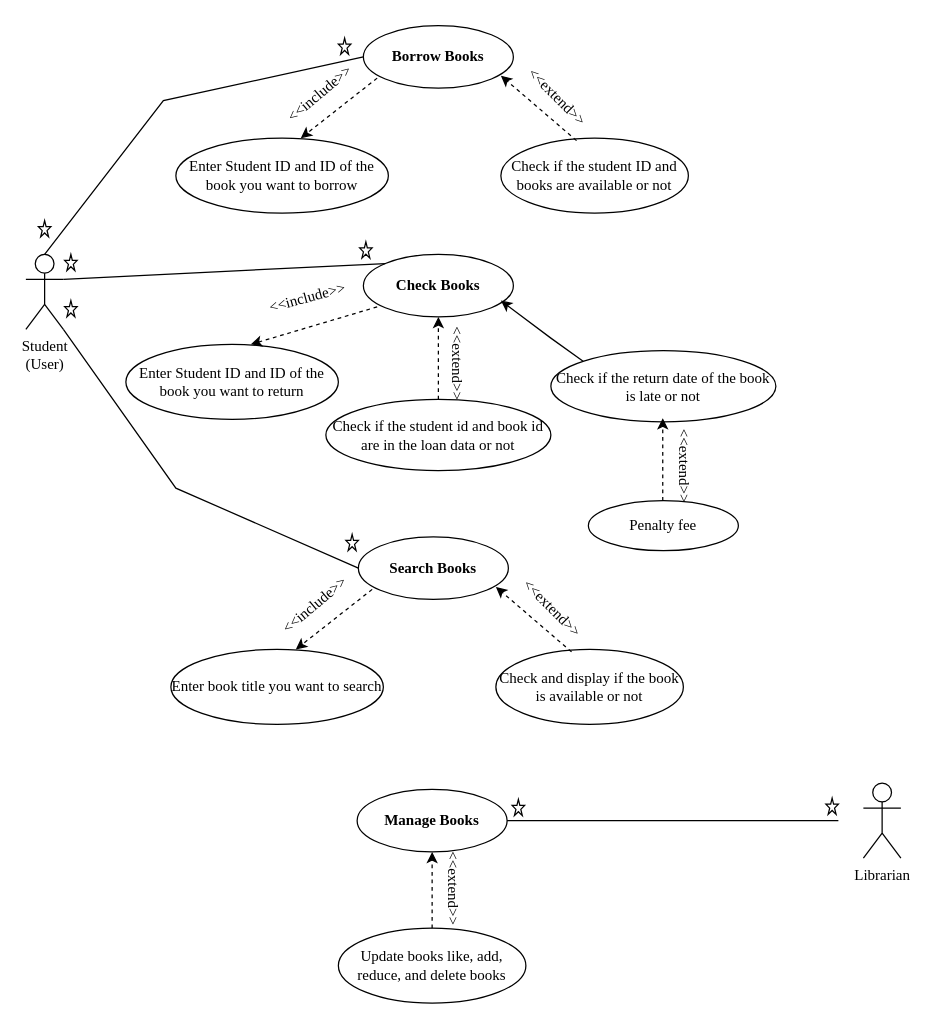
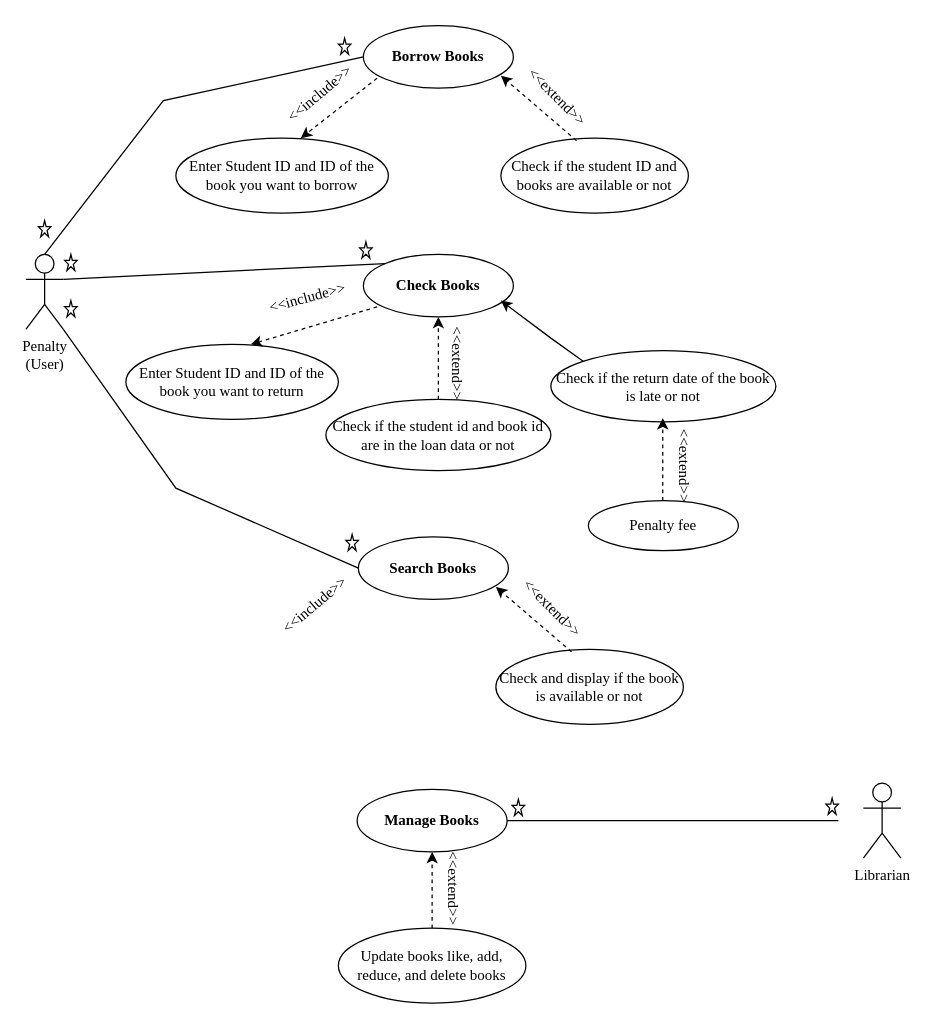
  <mxCell id="0" />
  <mxCell id="1" parent="0" />
  <mxCell id="2" value="&lt;font face=&quot;Times New Roman&quot;&gt;Librarian&lt;/font&gt;" style="shape=umlActor;verticalLabelPosition=bottom;verticalAlign=top;html=1;outlineConnect=0;" vertex="1" parent="1"><mxGeometry x="690" y="626" width="30" height="60" as="geometry" /></mxCell>
  <mxCell id="3" value="&lt;b&gt;&lt;font face=&quot;Times New Roman&quot;&gt;Borrow Books&lt;/font&gt;&lt;/b&gt;" style="ellipse;whiteSpace=wrap;html=1;" vertex="1" parent="1"><mxGeometry x="290" y="20" width="120" height="50" as="geometry" /></mxCell>
  <mxCell id="4" value="&lt;font face=&quot;Times New Roman&quot;&gt;Enter Student ID and ID of the book you want to borrow&lt;/font&gt;" style="ellipse;whiteSpace=wrap;html=1;" vertex="1" parent="1"><mxGeometry x="140" y="110" width="170" height="60" as="geometry" /></mxCell>
  <mxCell id="5" value="Check if the student ID and books are available or not" style="ellipse;whiteSpace=wrap;html=1;fontFamily=Times New Roman;" vertex="1" parent="1"><mxGeometry x="400" y="110" width="150" height="60" as="geometry" /></mxCell>
  <mxCell id="6" value="" style="endArrow=classic;html=1;rounded=0;dashed=1;fontFamily=Times New Roman;exitX=0.092;exitY=0.84;exitDx=0;exitDy=0;exitPerimeter=0;entryX=0.588;entryY=0;entryDx=0;entryDy=0;entryPerimeter=0;" edge="1" parent="1" source="3" target="4"><mxGeometry width="50" height="50" relative="1" as="geometry"><mxPoint x="310" y="70" as="sourcePoint" /><mxPoint x="230" y="100" as="targetPoint" /><Array as="points" /></mxGeometry></mxCell>
  <mxCell id="7" value="&amp;lt;&amp;lt;include&amp;gt;&amp;gt;" style="text;html=1;align=center;verticalAlign=middle;resizable=0;points=[];autosize=1;strokeColor=none;fillColor=none;fontFamily=Times New Roman;rotation=-40;" vertex="1" parent="1"><mxGeometry x="210" y="60" width="90" height="30" as="geometry" /></mxCell>
  <mxCell id="8" value="" style="endArrow=classic;html=1;rounded=0;dashed=1;fontFamily=Times New Roman;entryX=0.588;entryY=0;entryDx=0;entryDy=0;entryPerimeter=0;" edge="1" parent="1"><mxGeometry width="50" height="50" relative="1" as="geometry"><mxPoint x="460.54" y="112" as="sourcePoint" /><mxPoint x="400" y="60" as="targetPoint" /><Array as="points" /></mxGeometry></mxCell>
  <mxCell id="9" value="&amp;lt;&amp;lt;extend&amp;gt;&amp;gt;" style="text;html=1;align=center;verticalAlign=middle;resizable=0;points=[];autosize=1;strokeColor=none;fillColor=none;fontFamily=Times New Roman;rotation=45;" vertex="1" parent="1"><mxGeometry x="405" y="62" width="80" height="30" as="geometry" /></mxCell>
  <mxCell id="10" value="&lt;b&gt;&lt;font face=&quot;Times New Roman&quot;&gt;Check Books&lt;/font&gt;&lt;/b&gt;" style="ellipse;whiteSpace=wrap;html=1;" vertex="1" parent="1"><mxGeometry x="290" y="203" width="120" height="50" as="geometry" /></mxCell>
  <mxCell id="11" value="&lt;font face=&quot;Times New Roman&quot;&gt;Enter Student ID and ID of the book you want to return&lt;/font&gt;" style="ellipse;whiteSpace=wrap;html=1;" vertex="1" parent="1"><mxGeometry x="100" y="275" width="170" height="60" as="geometry" /></mxCell>
  <mxCell id="12" value="" style="endArrow=classic;html=1;rounded=0;dashed=1;fontFamily=Times New Roman;exitX=0.092;exitY=0.84;exitDx=0;exitDy=0;exitPerimeter=0;entryX=0.588;entryY=0;entryDx=0;entryDy=0;entryPerimeter=0;" edge="1" parent="1" source="10" target="11"><mxGeometry width="50" height="50" relative="1" as="geometry"><mxPoint x="310" y="253" as="sourcePoint" /><mxPoint x="230" y="283" as="targetPoint" /><Array as="points" /></mxGeometry></mxCell>
  <mxCell id="13" value="&amp;lt;&amp;lt;include&amp;gt;&amp;gt;" style="text;html=1;align=center;verticalAlign=middle;resizable=0;points=[];autosize=1;strokeColor=none;fillColor=none;fontFamily=Times New Roman;rotation=-15;" vertex="1" parent="1"><mxGeometry x="200" y="223" width="90" height="30" as="geometry" /></mxCell>
  <mxCell id="14" value="" style="endArrow=classic;html=1;rounded=0;dashed=1;fontFamily=Times New Roman;entryX=0.5;entryY=1;entryDx=0;entryDy=0;startArrow=none;" edge="1" parent="1" source="16" target="10"><mxGeometry width="50" height="50" relative="1" as="geometry"><mxPoint x="460.54" y="295" as="sourcePoint" /><mxPoint x="400" y="243" as="targetPoint" /><Array as="points" /></mxGeometry></mxCell>
  <mxCell id="15" value="&amp;lt;&amp;lt;extend&amp;gt;&amp;gt;" style="text;html=1;align=center;verticalAlign=middle;resizable=0;points=[];autosize=1;strokeColor=none;fillColor=none;fontFamily=Times New Roman;rotation=90;" vertex="1" parent="1"><mxGeometry x="325" y="275" width="80" height="30" as="geometry" /></mxCell>
  <mxCell id="16" value="Check if the student id and book id are in the loan data or not" style="ellipse;whiteSpace=wrap;html=1;fontFamily=Times New Roman;" vertex="1" parent="1"><mxGeometry x="260" y="319" width="180" height="57" as="geometry" /></mxCell>
  <mxCell id="17" value="Check if the return date of the book is late or not" style="ellipse;whiteSpace=wrap;html=1;fontFamily=Times New Roman;" vertex="1" parent="1"><mxGeometry x="440" y="280" width="180" height="57" as="geometry" /></mxCell>
  <mxCell id="18" value="" style="endArrow=classic;html=1;rounded=0;fontFamily=Times New Roman;exitX=0;exitY=0;exitDx=0;exitDy=0;" edge="1" parent="1" source="17"><mxGeometry width="50" height="50" relative="1" as="geometry"><mxPoint x="460" y="290" as="sourcePoint" /><mxPoint x="400" y="240" as="targetPoint" /><Array as="points"><mxPoint x="440" y="270" /></Array></mxGeometry></mxCell>
  <mxCell id="19" value="Penalty fee" style="ellipse;whiteSpace=wrap;html=1;fontFamily=Times New Roman;" vertex="1" parent="1"><mxGeometry x="470" y="400" width="120" height="40" as="geometry" /></mxCell>
  <mxCell id="20" value="&amp;lt;&amp;lt;extend&amp;gt;&amp;gt;" style="text;html=1;align=center;verticalAlign=middle;resizable=0;points=[];autosize=1;strokeColor=none;fillColor=none;fontFamily=Times New Roman;rotation=90;" vertex="1" parent="1"><mxGeometry x="507" y="357" width="80" height="30" as="geometry" /></mxCell>
  <mxCell id="21" value="" style="endArrow=classic;html=1;rounded=0;dashed=1;fontFamily=Times New Roman;entryX=0.5;entryY=1;entryDx=0;entryDy=0;startArrow=none;" edge="1" parent="1"><mxGeometry width="50" height="50" relative="1" as="geometry"><mxPoint x="529.5" y="400" as="sourcePoint" /><mxPoint x="529.5" y="334" as="targetPoint" /><Array as="points" /></mxGeometry></mxCell>
  <mxCell id="22" value="&lt;b&gt;&lt;font face=&quot;Times New Roman&quot;&gt;Search Books&lt;/font&gt;&lt;/b&gt;" style="ellipse;whiteSpace=wrap;html=1;" vertex="1" parent="1"><mxGeometry x="286" y="429" width="120" height="50" as="geometry" /></mxCell>
- <mxCell id="23" value="&lt;font face=&quot;Times New Roman&quot;&gt;Enter book title you want to search&lt;/font&gt;" style="ellipse;whiteSpace=wrap;html=1;" vertex="1" parent="1"><mxGeometry x="136" y="519" width="170" height="60" as="geometry" /></mxCell>
  <mxCell id="24" value="Check and display if the book is available or not" style="ellipse;whiteSpace=wrap;html=1;fontFamily=Times New Roman;" vertex="1" parent="1"><mxGeometry x="396" y="519" width="150" height="60" as="geometry" /></mxCell>
- <mxCell id="25" value="" style="endArrow=classic;html=1;rounded=0;dashed=1;fontFamily=Times New Roman;exitX=0.092;exitY=0.84;exitDx=0;exitDy=0;exitPerimeter=0;entryX=0.588;entryY=0;entryDx=0;entryDy=0;entryPerimeter=0;" edge="1" parent="1" source="22" target="23"><mxGeometry width="50" height="50" relative="1" as="geometry"><mxPoint x="306" y="479" as="sourcePoint" /><mxPoint x="226" y="509" as="targetPoint" /><Array as="points" /></mxGeometry></mxCell>
  <mxCell id="26" value="&amp;lt;&amp;lt;include&amp;gt;&amp;gt;" style="text;html=1;align=center;verticalAlign=middle;resizable=0;points=[];autosize=1;strokeColor=none;fillColor=none;fontFamily=Times New Roman;rotation=-40;" vertex="1" parent="1"><mxGeometry x="206" y="469" width="90" height="30" as="geometry" /></mxCell>
  <mxCell id="27" value="" style="endArrow=classic;html=1;rounded=0;dashed=1;fontFamily=Times New Roman;entryX=0.588;entryY=0;entryDx=0;entryDy=0;entryPerimeter=0;" edge="1" parent="1"><mxGeometry width="50" height="50" relative="1" as="geometry"><mxPoint x="456.54" y="521" as="sourcePoint" /><mxPoint x="396" y="469" as="targetPoint" /><Array as="points" /></mxGeometry></mxCell>
  <mxCell id="28" value="&amp;lt;&amp;lt;extend&amp;gt;&amp;gt;" style="text;html=1;align=center;verticalAlign=middle;resizable=0;points=[];autosize=1;strokeColor=none;fillColor=none;fontFamily=Times New Roman;rotation=45;" vertex="1" parent="1"><mxGeometry x="401" y="471" width="80" height="30" as="geometry" /></mxCell>
  <mxCell id="29" value="&lt;font face=&quot;Times New Roman&quot;&gt;&lt;b&gt;Manage Books&lt;/b&gt;&lt;/font&gt;" style="ellipse;whiteSpace=wrap;html=1;" vertex="1" parent="1"><mxGeometry x="285" y="631" width="120" height="50" as="geometry" /></mxCell>
  <mxCell id="30" value="Update books like, add, reduce, and delete books" style="ellipse;whiteSpace=wrap;html=1;fontFamily=Times New Roman;" vertex="1" parent="1"><mxGeometry x="270" y="742" width="150" height="60" as="geometry" /></mxCell>
  <mxCell id="31" value="" style="endArrow=classic;html=1;rounded=0;dashed=1;fontFamily=Times New Roman;entryX=0.5;entryY=1;entryDx=0;entryDy=0;exitX=0.5;exitY=0;exitDx=0;exitDy=0;" edge="1" parent="1" source="30" target="29"><mxGeometry width="50" height="50" relative="1" as="geometry"><mxPoint x="455.54" y="723" as="sourcePoint" /><mxPoint x="395" y="671" as="targetPoint" /><Array as="points" /></mxGeometry></mxCell>
  <mxCell id="32" value="&amp;lt;&amp;lt;extend&amp;gt;&amp;gt;" style="text;html=1;align=center;verticalAlign=middle;resizable=0;points=[];autosize=1;strokeColor=none;fillColor=none;fontFamily=Times New Roman;rotation=90;" vertex="1" parent="1"><mxGeometry x="322" y="695" width="80" height="30" as="geometry" /></mxCell>
- <mxCell id="33" value="&lt;font face=&quot;Times New Roman&quot;&gt;Student&lt;br&gt;(User)&lt;br&gt;&lt;/font&gt;" style="shape=umlActor;verticalLabelPosition=bottom;verticalAlign=top;html=1;outlineConnect=0;" vertex="1" parent="1"><mxGeometry x="20" y="203" width="30" height="60" as="geometry" /></mxCell>
+ <mxCell id="33" value="&lt;font face=&quot;Times New Roman&quot;&gt;Penalty&lt;br&gt;(User)&lt;br&gt;&lt;/font&gt;" style="shape=umlActor;verticalLabelPosition=bottom;verticalAlign=top;html=1;outlineConnect=0;" vertex="1" parent="1"><mxGeometry x="20" y="203" width="30" height="60" as="geometry" /></mxCell>
  <mxCell id="34" value="" style="verticalLabelPosition=bottom;verticalAlign=top;html=1;shape=mxgraph.basic.star;fontFamily=Times New Roman;" vertex="1" parent="1"><mxGeometry x="660" y="638" width="10" height="13" as="geometry" /></mxCell>
  <mxCell id="35" value="" style="endArrow=none;html=1;rounded=0;fontFamily=Times New Roman;exitX=1;exitY=0.5;exitDx=0;exitDy=0;" edge="1" parent="1" source="29"><mxGeometry width="50" height="50" relative="1" as="geometry"><mxPoint x="540" y="686" as="sourcePoint" /><mxPoint x="670" y="656" as="targetPoint" /></mxGeometry></mxCell>
  <mxCell id="36" value="" style="verticalLabelPosition=bottom;verticalAlign=top;html=1;shape=mxgraph.basic.star;fontFamily=Times New Roman;" vertex="1" parent="1"><mxGeometry x="409" y="639" width="10" height="13" as="geometry" /></mxCell>
  <mxCell id="37" value="" style="endArrow=none;html=1;rounded=0;fontFamily=Times New Roman;exitX=0.5;exitY=0;exitDx=0;exitDy=0;exitPerimeter=0;entryX=0;entryY=0.5;entryDx=0;entryDy=0;" edge="1" parent="1" source="33" target="3"><mxGeometry width="50" height="50" relative="1" as="geometry"><mxPoint x="30" y="100" as="sourcePoint" /><mxPoint x="80" y="50" as="targetPoint" /><Array as="points"><mxPoint x="130" y="80" /></Array></mxGeometry></mxCell>
  <mxCell id="38" value="" style="endArrow=none;html=1;rounded=0;fontFamily=Times New Roman;exitX=1;exitY=0.333;exitDx=0;exitDy=0;exitPerimeter=0;entryX=0;entryY=0;entryDx=0;entryDy=0;" edge="1" parent="1" source="33" target="10"><mxGeometry width="50" height="50" relative="1" as="geometry"><mxPoint x="86" y="240" as="sourcePoint" /><mxPoint x="136" y="190" as="targetPoint" /></mxGeometry></mxCell>
  <mxCell id="39" value="" style="endArrow=none;html=1;rounded=0;fontFamily=Times New Roman;exitX=1;exitY=1;exitDx=0;exitDy=0;exitPerimeter=0;entryX=0;entryY=0.5;entryDx=0;entryDy=0;" edge="1" parent="1" source="33" target="22"><mxGeometry width="50" height="50" relative="1" as="geometry"><mxPoint x="310" y="370" as="sourcePoint" /><mxPoint x="360" y="320" as="targetPoint" /><Array as="points"><mxPoint x="140" y="390" /></Array></mxGeometry></mxCell>
  <mxCell id="40" value="" style="verticalLabelPosition=bottom;verticalAlign=top;html=1;shape=mxgraph.basic.star;fontFamily=Times New Roman;" vertex="1" parent="1"><mxGeometry x="30" y="176" width="10" height="13" as="geometry" /></mxCell>
  <mxCell id="41" value="" style="verticalLabelPosition=bottom;verticalAlign=top;html=1;shape=mxgraph.basic.star;fontFamily=Times New Roman;" vertex="1" parent="1"><mxGeometry x="270" y="30" width="10" height="13" as="geometry" /></mxCell>
  <mxCell id="42" value="" style="verticalLabelPosition=bottom;verticalAlign=top;html=1;shape=mxgraph.basic.star;fontFamily=Times New Roman;" vertex="1" parent="1"><mxGeometry x="51" y="240" width="10" height="13" as="geometry" /></mxCell>
  <mxCell id="43" value="" style="verticalLabelPosition=bottom;verticalAlign=top;html=1;shape=mxgraph.basic.star;fontFamily=Times New Roman;" vertex="1" parent="1"><mxGeometry x="276" y="427" width="10" height="13" as="geometry" /></mxCell>
  <mxCell id="44" value="" style="verticalLabelPosition=bottom;verticalAlign=top;html=1;shape=mxgraph.basic.star;fontFamily=Times New Roman;" vertex="1" parent="1"><mxGeometry x="51" y="203" width="10" height="13" as="geometry" /></mxCell>
  <mxCell id="45" value="" style="verticalLabelPosition=bottom;verticalAlign=top;html=1;shape=mxgraph.basic.star;fontFamily=Times New Roman;" vertex="1" parent="1"><mxGeometry x="287" y="193" width="10" height="13" as="geometry" /></mxCell>
